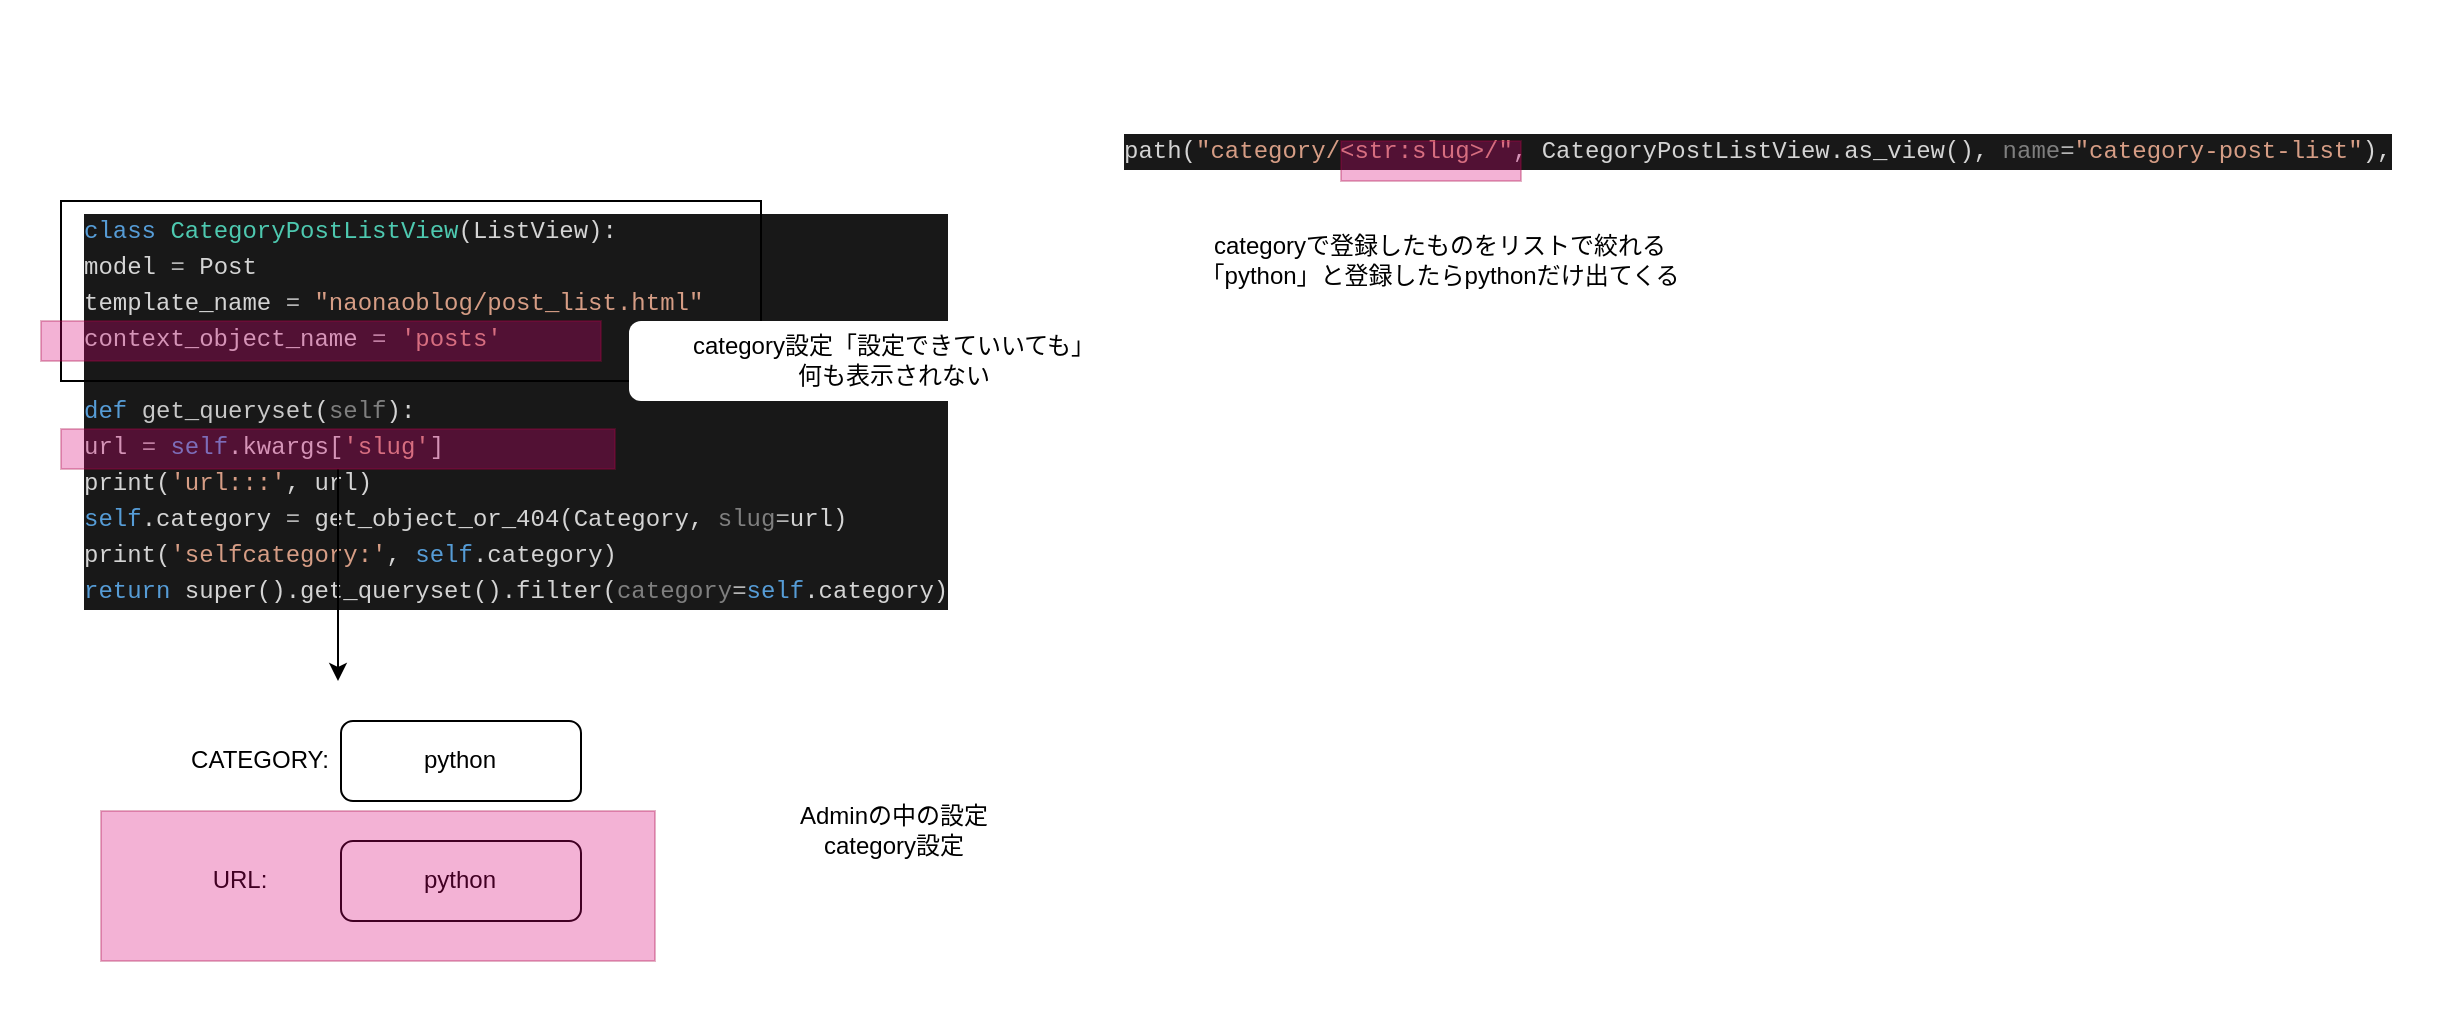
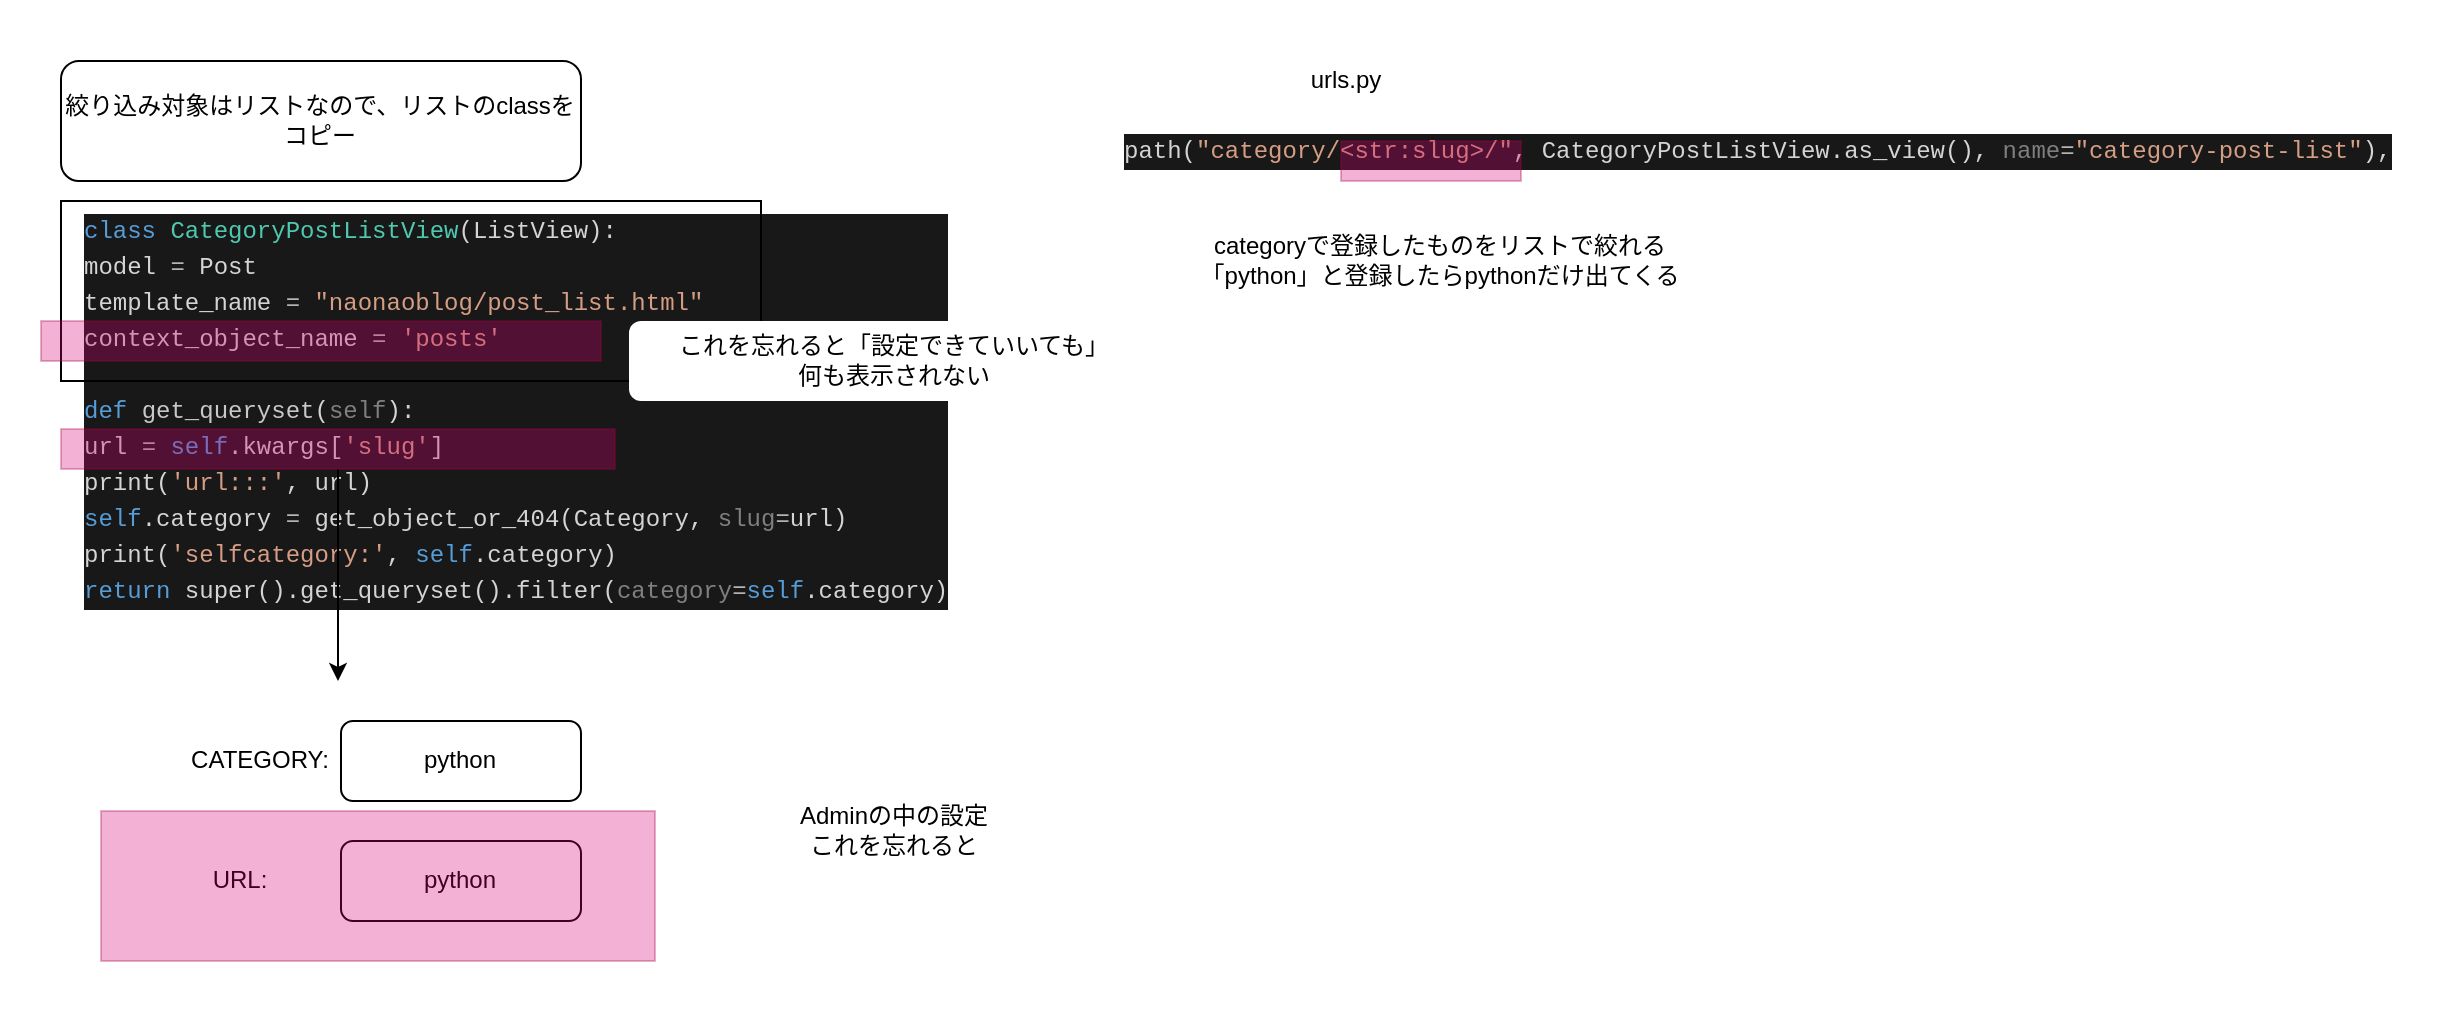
  <mxCell id="0" />
  <mxCell id="1" parent="0" />
  <mxCell id="2" value="&lt;meta charset=&quot;utf-8&quot;&gt;&lt;div style=&quot;color: rgb(212, 212, 212); background-color: rgb(24, 24, 24); font-family: menlo, monaco, &amp;quot;courier new&amp;quot;, monospace; font-weight: normal; font-size: 12px; line-height: 18px;&quot;&gt;&lt;div&gt;&lt;span style=&quot;color: #569cd6&quot;&gt;class&lt;/span&gt;&lt;span style=&quot;color: #d4d4d4&quot;&gt; &lt;/span&gt;&lt;span style=&quot;color: #4ec9b0&quot;&gt;CategoryPostListView&lt;/span&gt;&lt;span style=&quot;color: #d4d4d4&quot;&gt;(ListView):&lt;/span&gt;&lt;/div&gt;&lt;div&gt;&lt;span style=&quot;color: #d4d4d4&quot;&gt;    model &lt;/span&gt;&lt;span style=&quot;color: #b4b4b4&quot;&gt;=&lt;/span&gt;&lt;span style=&quot;color: #d4d4d4&quot;&gt; Post&lt;/span&gt;&lt;/div&gt;&lt;div&gt;&lt;span style=&quot;color: #d4d4d4&quot;&gt;    template_name &lt;/span&gt;&lt;span style=&quot;color: #b4b4b4&quot;&gt;=&lt;/span&gt;&lt;span style=&quot;color: #d4d4d4&quot;&gt; &lt;/span&gt;&lt;span style=&quot;color: #d69d85&quot;&gt;&quot;naonaoblog/post_list.html&quot;&lt;/span&gt;&lt;/div&gt;&lt;div&gt;&lt;span style=&quot;color: #d4d4d4&quot;&gt;    context_object_name &lt;/span&gt;&lt;span style=&quot;color: #b4b4b4&quot;&gt;=&lt;/span&gt;&lt;span style=&quot;color: #d4d4d4&quot;&gt; &lt;/span&gt;&lt;span style=&quot;color: #d69d85&quot;&gt;'posts'&lt;/span&gt;&lt;/div&gt;&lt;br&gt;&lt;div&gt;&lt;span style=&quot;color: #d4d4d4&quot;&gt;    &lt;/span&gt;&lt;span style=&quot;color: #569cd6&quot;&gt;def&lt;/span&gt;&lt;span style=&quot;color: #d4d4d4&quot;&gt; &lt;/span&gt;&lt;span style=&quot;color: #c8c8c8&quot;&gt;get_queryset&lt;/span&gt;&lt;span style=&quot;color: #d4d4d4&quot;&gt;(&lt;/span&gt;&lt;span style=&quot;color: #7f7f7f&quot;&gt;self&lt;/span&gt;&lt;span style=&quot;color: #d4d4d4&quot;&gt;):&lt;/span&gt;&lt;/div&gt;&lt;div&gt;&lt;span style=&quot;color: #d4d4d4&quot;&gt;        url &lt;/span&gt;&lt;span style=&quot;color: #b4b4b4&quot;&gt;=&lt;/span&gt;&lt;span style=&quot;color: #d4d4d4&quot;&gt; &lt;/span&gt;&lt;span style=&quot;color: #569cd6&quot;&gt;self&lt;/span&gt;&lt;span style=&quot;color: #d4d4d4&quot;&gt;.kwargs[&lt;/span&gt;&lt;span style=&quot;color: #d69d85&quot;&gt;'slug'&lt;/span&gt;&lt;span style=&quot;color: #d4d4d4&quot;&gt;]&lt;/span&gt;&lt;/div&gt;&lt;div&gt;&lt;span style=&quot;color: #d4d4d4&quot;&gt;        print(&lt;/span&gt;&lt;span style=&quot;color: #d69d85&quot;&gt;'url:::'&lt;/span&gt;&lt;span style=&quot;color: #d4d4d4&quot;&gt;, url)&lt;/span&gt;&lt;/div&gt;&lt;div&gt;&lt;span style=&quot;color: #d4d4d4&quot;&gt;        &lt;/span&gt;&lt;span style=&quot;color: #569cd6&quot;&gt;self&lt;/span&gt;&lt;span style=&quot;color: #d4d4d4&quot;&gt;.category &lt;/span&gt;&lt;span style=&quot;color: #b4b4b4&quot;&gt;=&lt;/span&gt;&lt;span style=&quot;color: #d4d4d4&quot;&gt; get_object_or_404(Category, &lt;/span&gt;&lt;span style=&quot;color: #7f7f7f&quot;&gt;slug&lt;/span&gt;&lt;span style=&quot;color: #b4b4b4&quot;&gt;=&lt;/span&gt;&lt;span style=&quot;color: #d4d4d4&quot;&gt;url)&lt;/span&gt;&lt;/div&gt;&lt;div&gt;&lt;span style=&quot;color: #d4d4d4&quot;&gt;        print(&lt;/span&gt;&lt;span style=&quot;color: #d69d85&quot;&gt;'selfcategory:'&lt;/span&gt;&lt;span style=&quot;color: #d4d4d4&quot;&gt;, &lt;/span&gt;&lt;span style=&quot;color: #569cd6&quot;&gt;self&lt;/span&gt;&lt;span style=&quot;color: #d4d4d4&quot;&gt;.category)&lt;/span&gt;&lt;/div&gt;&lt;div&gt;&lt;span style=&quot;color: #d4d4d4&quot;&gt;        &lt;/span&gt;&lt;span style=&quot;color: #569cd6&quot;&gt;return&lt;/span&gt;&lt;span style=&quot;color: #d4d4d4&quot;&gt; super().get_queryset().filter(&lt;/span&gt;&lt;span style=&quot;color: #7f7f7f&quot;&gt;category&lt;/span&gt;&lt;span style=&quot;color: #b4b4b4&quot;&gt;=&lt;/span&gt;&lt;span style=&quot;color: #569cd6&quot;&gt;self&lt;/span&gt;&lt;span style=&quot;color: #d4d4d4&quot;&gt;.category)&lt;/span&gt;&lt;/div&gt;&lt;/div&gt;" style="text;whiteSpace=wrap;html=1;" parent="1" vertex="1"><mxGeometry x="40" y="100" width="460" height="210" as="geometry" /></mxCell>
  <mxCell id="3" value="" style="rounded=0;whiteSpace=wrap;html=1;fillColor=none;" parent="1" vertex="1"><mxGeometry x="30" y="100" width="350" height="90" as="geometry" /></mxCell>
+ <mxCell id="4" value="絞り込み対象はリストなので、リストのclassをコピー" style="rounded=1;whiteSpace=wrap;html=1;fillColor=none;" parent="1" vertex="1"><mxGeometry x="30" y="30" width="260" height="60" as="geometry" /></mxCell>
  <mxCell id="5" value="" style="rounded=0;whiteSpace=wrap;html=1;fillColor=#d80073;strokeColor=#A50040;fontColor=#ffffff;opacity=30;" parent="1" vertex="1"><mxGeometry y="160" width="280" height="20" as="geometry" x="20" /></mxCell>
- <mxCell id="6" value="category設定「設定できていいても」&lt;br&gt;何も表示されない" style="rounded=1;whiteSpace=wrap;html=1;fillColor=default;strokeColor=none;" parent="1" vertex="1"><mxGeometry x="314" y="160" width="266" height="40" as="geometry" /></mxCell>
+ <mxCell id="6" value="これを忘れると「設定できていいても」&lt;br&gt;何も表示されない" style="rounded=1;whiteSpace=wrap;html=1;fillColor=default;strokeColor=none;" parent="1" vertex="1"><mxGeometry x="314" y="160" width="266" height="40" as="geometry" /></mxCell>
  <mxCell id="7" style="edgeStyle=none;html=1;" parent="1" source="8" edge="1"><mxGeometry relative="1" as="geometry"><mxPoint x="168.5" y="340" as="targetPoint" /></mxGeometry></mxCell>
  <mxCell id="8" value="" style="rounded=0;whiteSpace=wrap;html=1;fillColor=#d80073;strokeColor=#A50040;fontColor=#ffffff;opacity=30;" parent="1" vertex="1"><mxGeometry x="30" y="214" width="277" height="20" as="geometry" /></mxCell>
  <mxCell id="9" value="" style="rounded=1;whiteSpace=wrap;html=1;fillColor=default;strokeColor=none;" parent="1" vertex="1"><mxGeometry x="40" y="340" width="266" height="150" as="geometry" /></mxCell>
  <mxCell id="10" value="python" style="rounded=1;whiteSpace=wrap;html=1;fillColor=default;" parent="1" vertex="1"><mxGeometry x="170" y="360" width="120" height="40" as="geometry" /></mxCell>
  <mxCell id="11" value="python" style="rounded=1;whiteSpace=wrap;html=1;fillColor=default;" parent="1" vertex="1"><mxGeometry x="170" y="420" width="120" height="40" as="geometry" /></mxCell>
  <mxCell id="12" value="CATEGORY:" style="rounded=1;whiteSpace=wrap;html=1;fillColor=none;strokeColor=none;" parent="1" vertex="1"><mxGeometry x="70" y="360" width="120" height="40" as="geometry" /></mxCell>
  <mxCell id="13" value="URL:" style="rounded=1;whiteSpace=wrap;html=1;fillColor=none;strokeColor=none;" parent="1" vertex="1"><mxGeometry x="60" y="420" width="120" height="40" as="geometry" /></mxCell>
- <mxCell id="14" value="Adminの中の設定&lt;br&gt;category設定" style="rounded=1;whiteSpace=wrap;html=1;fillColor=default;strokeColor=none;" parent="1" vertex="1"><mxGeometry x="314" y="395" width="266" height="40" as="geometry" /></mxCell>
+ <mxCell id="14" value="Adminの中の設定&lt;br&gt;これを忘れると" style="rounded=1;whiteSpace=wrap;html=1;fillColor=default;strokeColor=none;" parent="1" vertex="1"><mxGeometry x="314" y="395" width="266" height="40" as="geometry" /></mxCell>
  <mxCell id="15" value="" style="rounded=0;whiteSpace=wrap;html=1;fillColor=#d80073;strokeColor=#A50040;fontColor=#ffffff;opacity=30;" parent="1" vertex="1"><mxGeometry x="50" y="405" width="277" height="75" as="geometry" /></mxCell>
  <mxCell id="16" value="&lt;meta charset=&quot;utf-8&quot;&gt;&lt;div style=&quot;color: rgb(212, 212, 212); background-color: rgb(24, 24, 24); font-family: menlo, monaco, &amp;quot;courier new&amp;quot;, monospace; font-weight: normal; font-size: 12px; line-height: 18px;&quot;&gt;&lt;div&gt;&lt;span style=&quot;color: #d4d4d4&quot;&gt;path(&lt;/span&gt;&lt;span style=&quot;color: #d69d85&quot;&gt;&quot;category/&amp;lt;str:slug&amp;gt;/&quot;&lt;/span&gt;&lt;span style=&quot;color: #d4d4d4&quot;&gt;, CategoryPostListView.as_view(), &lt;/span&gt;&lt;span style=&quot;color: #7f7f7f&quot;&gt;name&lt;/span&gt;&lt;span style=&quot;color: #b4b4b4&quot;&gt;=&lt;/span&gt;&lt;span style=&quot;color: #d69d85&quot;&gt;&quot;category-post-list&quot;&lt;/span&gt;&lt;span style=&quot;color: #d4d4d4&quot;&gt;),&lt;/span&gt;&lt;/div&gt;&lt;/div&gt;" style="text;whiteSpace=wrap;html=1;" vertex="1" parent="1"><mxGeometry x="560" y="60" width="650" height="40" as="geometry" /></mxCell>
  <mxCell id="17" value="" style="rounded=0;whiteSpace=wrap;html=1;fillColor=#d80073;strokeColor=#A50040;fontColor=#ffffff;opacity=30;" vertex="1" parent="1"><mxGeometry x="670" y="70" width="90" height="20" as="geometry" /></mxCell>
+ <mxCell id="18" value="urls.py" style="rounded=1;whiteSpace=wrap;html=1;fillColor=default;strokeColor=none;" vertex="1" parent="1"><mxGeometry x="540" width="266" height="40" as="geometry" y="20" /></mxCell>
  <mxCell id="19" value="categoryで登録したものをリストで絞れる&lt;br&gt;「python」と登録したらpythonだけ出てくる" style="rounded=1;whiteSpace=wrap;html=1;fillColor=default;strokeColor=none;" vertex="1" parent="1"><mxGeometry x="555" y="110" width="330" height="40" as="geometry" /></mxCell>
